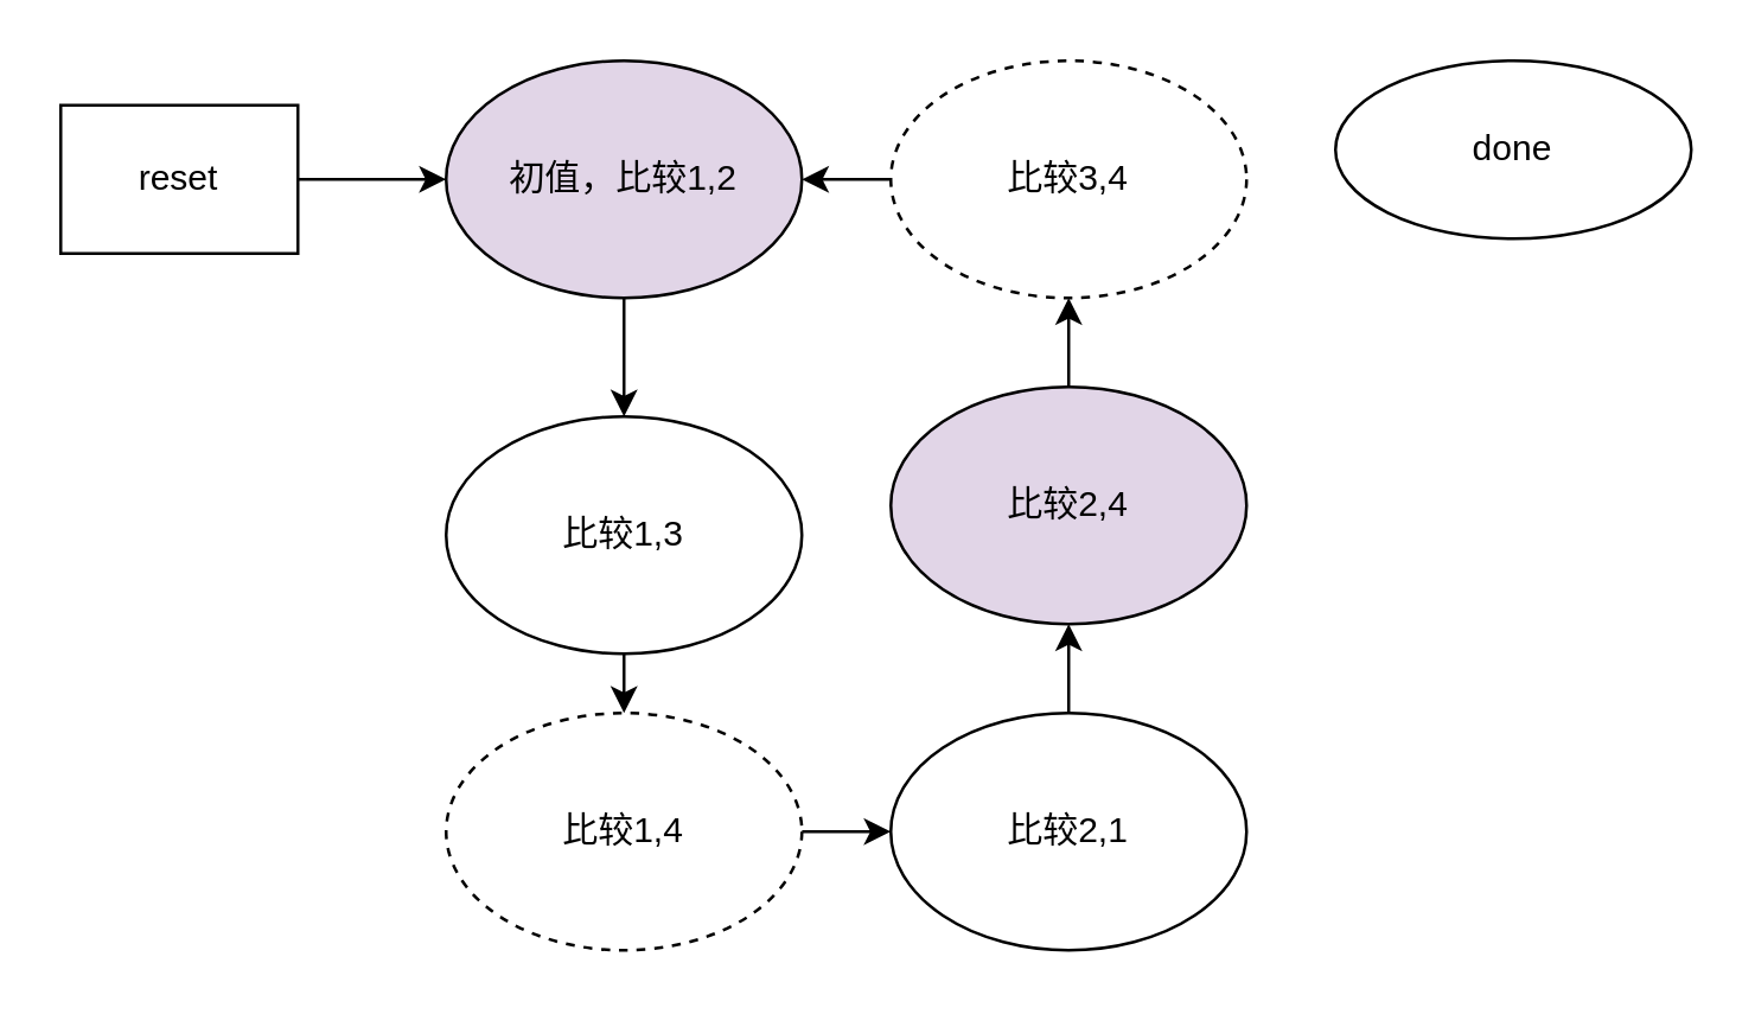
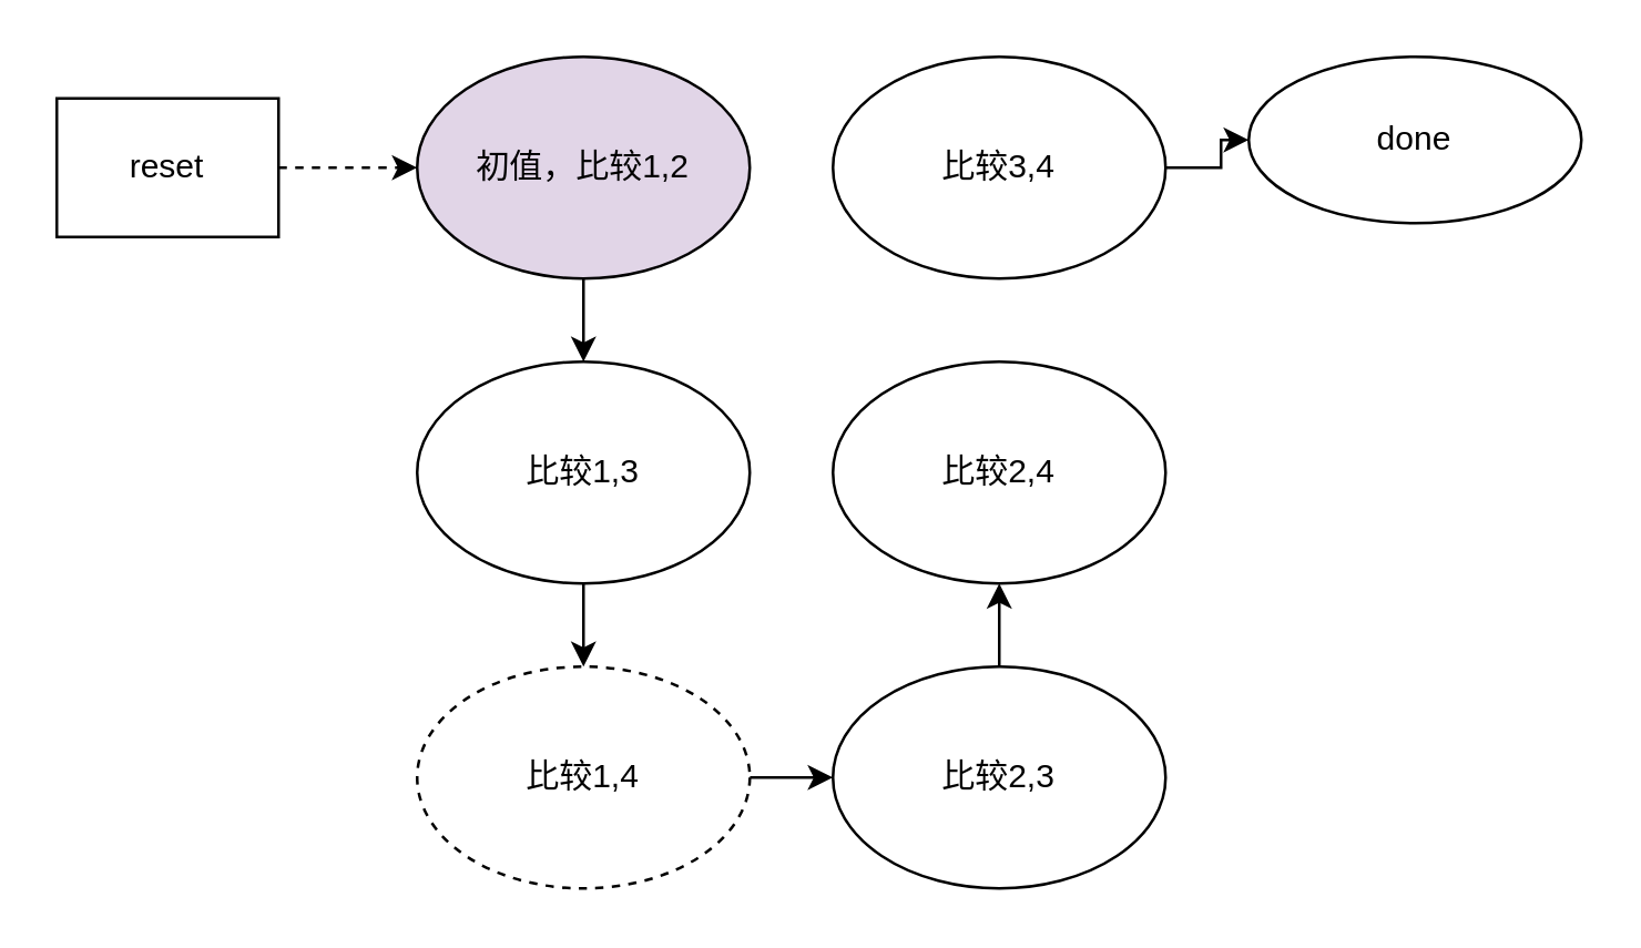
  <mxCell id="0" />
  <mxCell id="1" parent="0" />
  <mxCell id="2" style="edgeStyle=orthogonalEdgeStyle;rounded=0;orthogonalLoop=1;jettySize=auto;html=1;exitX=0.5;exitY=1;exitDx=0;exitDy=0;entryX=0.5;entryY=0;entryDx=0;entryDy=0;" edge="1" parent="1" source="3" target="5"><mxGeometry relative="1" as="geometry" /></mxCell>
  <mxCell id="3" value="初值，比较1,2" style="ellipse;whiteSpace=wrap;html=1;fillColor=#e1d5e7;" vertex="1" parent="1"><mxGeometry x="150" y="20" width="120" height="80" as="geometry" /></mxCell>
  <mxCell id="4" style="edgeStyle=orthogonalEdgeStyle;rounded=0;orthogonalLoop=1;jettySize=auto;html=1;exitX=0.5;exitY=1;exitDx=0;exitDy=0;entryX=0.5;entryY=0;entryDx=0;entryDy=0;" edge="1" parent="1" source="5" target="7"><mxGeometry relative="1" as="geometry" /></mxCell>
- <mxCell id="5" value="比较1,3" style="ellipse;whiteSpace=wrap;html=1;" vertex="1" parent="1"><mxGeometry x="150" y="140" width="120" height="80" as="geometry" /></mxCell>
+ <mxCell id="5" value="比较1,3" style="ellipse;whiteSpace=wrap;html=1;" vertex="1" parent="1"><mxGeometry x="150" y="130" width="120" height="80" as="geometry" /></mxCell>
  <mxCell id="6" style="edgeStyle=orthogonalEdgeStyle;rounded=0;orthogonalLoop=1;jettySize=auto;html=1;exitX=1;exitY=0.5;exitDx=0;exitDy=0;entryX=0;entryY=0.5;entryDx=0;entryDy=0;" edge="1" parent="1" source="7" target="9"><mxGeometry relative="1" as="geometry" /></mxCell>
  <mxCell id="7" value="比较1,4" style="ellipse;whiteSpace=wrap;html=1;dashed=1;" vertex="1" parent="1"><mxGeometry x="150" y="240" width="120" height="80" as="geometry" /></mxCell>
  <mxCell id="8" style="edgeStyle=orthogonalEdgeStyle;rounded=0;orthogonalLoop=1;jettySize=auto;html=1;exitX=0.5;exitY=0;exitDx=0;exitDy=0;entryX=0.5;entryY=1;entryDx=0;entryDy=0;" edge="1" parent="1" source="9" target="11"><mxGeometry relative="1" as="geometry" /></mxCell>
- <mxCell id="9" value="比较2,1" style="ellipse;whiteSpace=wrap;html=1;" vertex="1" parent="1"><mxGeometry x="300" y="240" width="120" height="80" as="geometry" /></mxCell>
- <mxCell id="10" style="edgeStyle=orthogonalEdgeStyle;rounded=0;orthogonalLoop=1;jettySize=auto;html=1;exitX=0.5;exitY=0;exitDx=0;exitDy=0;entryX=0.5;entryY=1;entryDx=0;entryDy=0;" edge="1" parent="1" source="11" target="13"><mxGeometry relative="1" as="geometry" /></mxCell>
- <mxCell id="11" value="&lt;span&gt;比较2,4&lt;/span&gt;" style="ellipse;whiteSpace=wrap;html=1;fillColor=#e1d5e7;" vertex="1" parent="1"><mxGeometry x="300" y="130" width="120" height="80" as="geometry" /></mxCell>
- <mxCell id="12" value="" style="edgeStyle=orthogonalEdgeStyle;rounded=0;orthogonalLoop=1;jettySize=auto;html=1;" edge="1" parent="1" source="13" target="3"><mxGeometry relative="1" as="geometry" /></mxCell>
- <mxCell id="13" value="&lt;span&gt;比较3,4&lt;/span&gt;" style="ellipse;whiteSpace=wrap;html=1;dashed=1;" vertex="1" parent="1"><mxGeometry x="300" y="20" width="120" height="80" as="geometry" /></mxCell>
- <mxCell id="14" value="" style="edgeStyle=orthogonalEdgeStyle;rounded=0;orthogonalLoop=1;jettySize=auto;html=1;" edge="1" parent="1" source="15" target="3"><mxGeometry relative="1" as="geometry" /></mxCell>
+ <mxCell id="9" value="比较2,3" style="ellipse;whiteSpace=wrap;html=1;" vertex="1" parent="1"><mxGeometry x="300" y="240" width="120" height="80" as="geometry" /></mxCell>
+ <mxCell id="11" value="&lt;span&gt;比较2,4&lt;/span&gt;" style="ellipse;whiteSpace=wrap;html=1;" vertex="1" parent="1"><mxGeometry x="300" y="130" width="120" height="80" as="geometry" /></mxCell>
+ <mxCell id="12" value="" style="edgeStyle=orthogonalEdgeStyle;rounded=0;orthogonalLoop=1;jettySize=auto;html=1;" edge="1" parent="1" source="13" target="16"><mxGeometry relative="1" as="geometry" /></mxCell>
+ <mxCell id="13" value="&lt;span&gt;比较3,4&lt;/span&gt;" style="ellipse;whiteSpace=wrap;html=1;" vertex="1" parent="1"><mxGeometry x="300" y="20" width="120" height="80" as="geometry" /></mxCell>
+ <mxCell id="14" value="" style="edgeStyle=orthogonalEdgeStyle;rounded=0;orthogonalLoop=1;jettySize=auto;html=1;dashed=1;" edge="1" parent="1" source="15" target="3"><mxGeometry relative="1" as="geometry" /></mxCell>
  <mxCell id="15" value="reset" style="rounded=0;whiteSpace=wrap;html=1;" vertex="1" parent="1"><mxGeometry x="20" y="35" width="80" height="50" as="geometry" /></mxCell>
  <mxCell id="16" value="&lt;span&gt;done&lt;/span&gt;" style="ellipse;whiteSpace=wrap;html=1;" vertex="1" parent="1"><mxGeometry x="450" y="20" width="120" height="60" as="geometry" /></mxCell>
